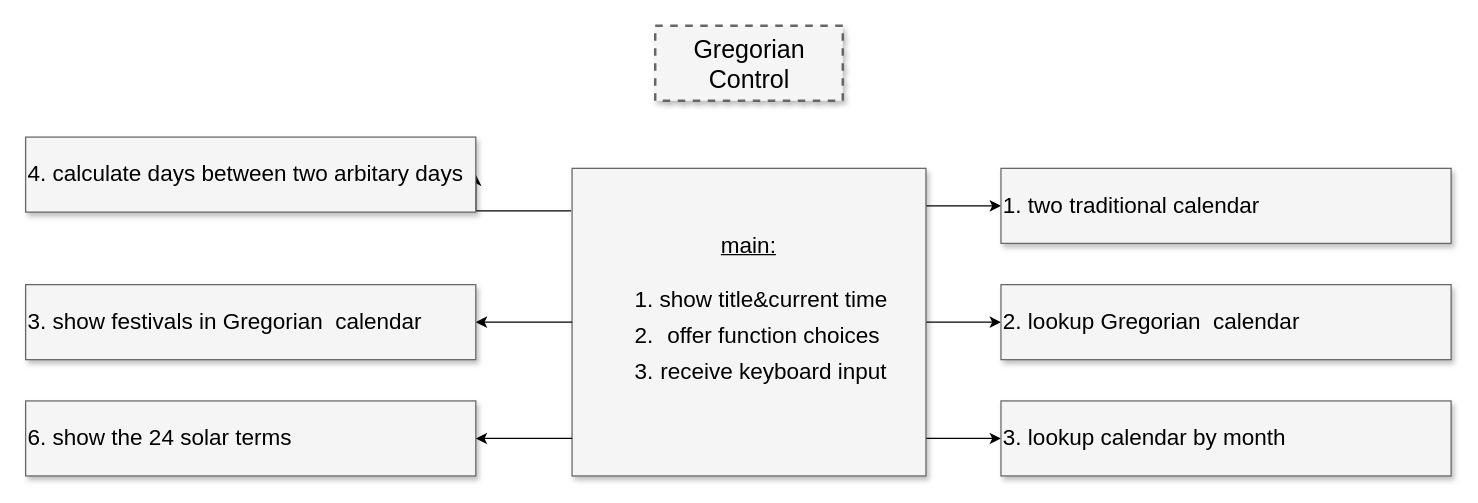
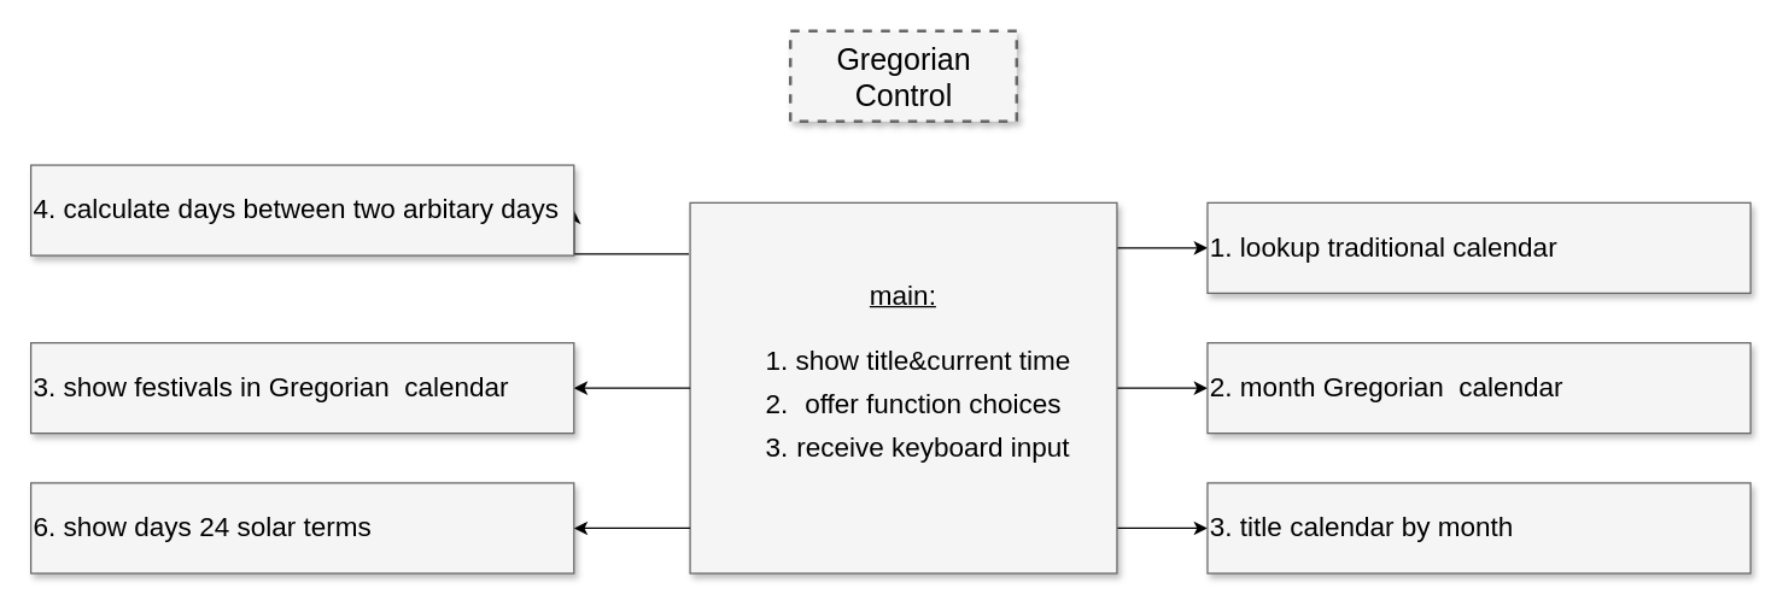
  <mxCell id="0" style=";html=1;" />
  <mxCell id="1" style=";html=1;" parent="0" />
  <mxCell id="2" value="Gregorian Control" style="whiteSpace=wrap;html=1;shadow=1;fontSize=20;fillColor=#f5f5f5;strokeColor=#666666;strokeWidth=2;dashed=1;" parent="1" vertex="1"><mxGeometry x="523.5" y="20" width="150" height="60" as="geometry" /></mxCell>
  <mxCell id="3" style="edgeStyle=elbowEdgeStyle;rounded=0;html=1;startArrow=none;startFill=0;jettySize=auto;orthogonalLoop=1;fontSize=18;elbow=vertical;" parent="1" source="6" target="7" edge="1"><mxGeometry relative="1" as="geometry" /></mxCell>
  <mxCell id="4" style="edgeStyle=elbowEdgeStyle;rounded=0;html=1;startArrow=none;startFill=0;jettySize=auto;orthogonalLoop=1;fontSize=18;elbow=vertical;" parent="1" source="6" target="8" edge="1"><mxGeometry relative="1" as="geometry" /></mxCell>
  <mxCell id="5" style="edgeStyle=elbowEdgeStyle;rounded=0;html=1;startArrow=none;startFill=0;jettySize=auto;orthogonalLoop=1;fontSize=18;elbow=vertical;" parent="1" source="6" target="9" edge="1"><mxGeometry relative="1" as="geometry" /></mxCell>
  <mxCell id="6" value="&lt;u&gt;main:&lt;/u&gt;&lt;br&gt;&lt;ol style=&quot;line-height: 160%&quot;&gt;&lt;li&gt;show title&amp;amp;current time&lt;/li&gt;&lt;li&gt;offer function choices&lt;/li&gt;&lt;li&gt;receive keyboard input&lt;/li&gt;&lt;/ol&gt;" style="whiteSpace=wrap;html=1;shadow=1;fontSize=18;fillColor=#f5f5f5;strokeColor=#666666;" parent="1" vertex="1"><mxGeometry x="457" y="134" width="283" height="246" as="geometry" /></mxCell>
- <mxCell id="7" value="&lt;p style=&quot;line-height: 50%&quot;&gt;1. two traditional calendar&lt;/p&gt;&lt;p&gt;&lt;/p&gt;" style="whiteSpace=wrap;html=1;shadow=1;fontSize=18;fillColor=#f5f5f5;strokeColor=#666666;align=left;" parent="1" vertex="1"><mxGeometry x="800" y="134" width="360" height="60" as="geometry" /></mxCell>
- <mxCell id="8" value="2. lookup Gregorian&amp;nbsp; calendar" style="whiteSpace=wrap;html=1;shadow=1;fontSize=18;fillColor=#f5f5f5;strokeColor=#666666;align=left;" parent="1" vertex="1"><mxGeometry x="800" y="227" width="360" height="60" as="geometry" /></mxCell>
- <mxCell id="9" value="3. lookup calendar by month" style="whiteSpace=wrap;html=1;shadow=1;fontSize=18;fillColor=#f5f5f5;strokeColor=#666666;align=left;" parent="1" vertex="1"><mxGeometry x="800" y="320" width="360" height="60" as="geometry" /></mxCell>
+ <mxCell id="7" value="&lt;p style=&quot;line-height: 50%&quot;&gt;1. lookup traditional calendar&lt;/p&gt;&lt;p&gt;&lt;/p&gt;" style="whiteSpace=wrap;html=1;shadow=1;fontSize=18;fillColor=#f5f5f5;strokeColor=#666666;align=left;" parent="1" vertex="1"><mxGeometry x="800" y="134" width="360" height="60" as="geometry" /></mxCell>
+ <mxCell id="8" value="2. month Gregorian&amp;nbsp; calendar" style="whiteSpace=wrap;html=1;shadow=1;fontSize=18;fillColor=#f5f5f5;strokeColor=#666666;align=left;" parent="1" vertex="1"><mxGeometry x="800" y="227" width="360" height="60" as="geometry" /></mxCell>
+ <mxCell id="9" value="3. title calendar by month" style="whiteSpace=wrap;html=1;shadow=1;fontSize=18;fillColor=#f5f5f5;strokeColor=#666666;align=left;" parent="1" vertex="1"><mxGeometry x="800" y="320" width="360" height="60" as="geometry" /></mxCell>
  <mxCell id="10" style="edgeStyle=elbowEdgeStyle;rounded=0;html=1;startArrow=classic;startFill=1;jettySize=auto;orthogonalLoop=1;fontSize=18;elbow=vertical;endArrow=none;endFill=0;exitX=1;exitY=0.5;exitDx=0;exitDy=0;entryX=-0.003;entryY=0.138;entryDx=0;entryDy=0;entryPerimeter=0;" parent="1" source="11" target="6" edge="1"><mxGeometry relative="1" as="geometry"><Array as="points"><mxPoint x="420" y="168" /></Array></mxGeometry></mxCell>
  <mxCell id="11" value="4. calculate days between two arbitary days" style="whiteSpace=wrap;html=1;shadow=1;fontSize=18;fillColor=#f5f5f5;strokeColor=#666666;align=left;" parent="1" vertex="1"><mxGeometry x="20" y="109" width="360" height="60" as="geometry" /></mxCell>
  <mxCell id="12" style="edgeStyle=elbowEdgeStyle;rounded=0;html=1;startArrow=classic;startFill=1;jettySize=auto;orthogonalLoop=1;fontSize=18;elbow=vertical;endArrow=none;endFill=0;" parent="1" source="13" target="6" edge="1"><mxGeometry relative="1" as="geometry" /></mxCell>
  <mxCell id="13" value="3. show festivals in Gregorian&amp;nbsp; calendar" style="whiteSpace=wrap;html=1;shadow=1;fontSize=18;fillColor=#f5f5f5;strokeColor=#666666;align=left;" parent="1" vertex="1"><mxGeometry x="20" y="227" width="360" height="60" as="geometry" /></mxCell>
- <mxCell id="14" value="6. show the 24 solar terms" style="whiteSpace=wrap;html=1;shadow=1;fontSize=18;fillColor=#f5f5f5;strokeColor=#666666;align=left;" vertex="1" parent="1"><mxGeometry x="20" y="320" width="360" height="60" as="geometry" /></mxCell>
+ <mxCell id="14" value="6. show days 24 solar terms" style="whiteSpace=wrap;html=1;shadow=1;fontSize=18;fillColor=#f5f5f5;strokeColor=#666666;align=left;" vertex="1" parent="1"><mxGeometry x="20" y="320" width="360" height="60" as="geometry" /></mxCell>
  <mxCell id="15" style="edgeStyle=elbowEdgeStyle;rounded=0;html=1;startArrow=classic;startFill=1;jettySize=auto;orthogonalLoop=1;fontSize=18;elbow=vertical;exitX=1;exitY=0.5;exitDx=0;exitDy=0;endArrow=none;endFill=0;" edge="1" parent="1" source="14" target="6"><mxGeometry relative="1" as="geometry"><mxPoint x="397" y="291" as="sourcePoint" /><mxPoint x="467" y="291" as="targetPoint" /></mxGeometry></mxCell>
